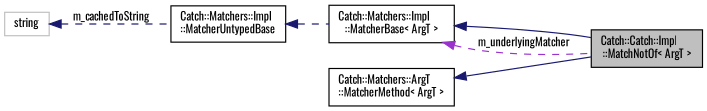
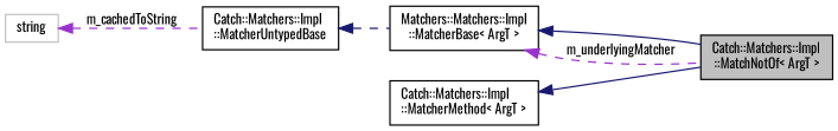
  digraph {
    fontname=Oswald
    rankdir=LR
    node [color=black fillcolor=white fontname=Oswald fontsize=10 shape=record style=filled]
    edge [color=midnightblue dir=back fontname=Oswald fontsize=10 labelfontname=Helvetica labelfontsize=10 style=dashed]
-   n1 [fillcolor=grey75 fontcolor=black height=0.2 label="Catch::Catch::Impl\l::MatchNotOf\< ArgT \>" width=0.4]
-   n2 [height=0.2 label="Catch::Matchers::Impl\l::MatcherBase\< ArgT \>" width=0.4]
+   n1 [fillcolor=grey75 fontcolor=black height=0.2 label="Catch::Matchers::Impl\l::MatchNotOf\< ArgT \>" width=0.4]
+   n2 [height=0.2 label="Matchers::Matchers::Impl\l::MatcherBase\< ArgT \>" width=0.4]
    n3 [height=0.2 label="Catch::Matchers::Impl\l::MatcherUntypedBase" width=0.4]
    n4 [color=grey75 height=0.2 label=string width=0.4]
-   n5 [height=0.2 label="Catch::Matchers::ArgT\l::MatcherMethod\< ArgT \>" width=0.4]
+   n5 [height=0.2 label="Catch::Matchers::Impl\l::MatcherMethod\< ArgT \>" width=0.4]
    n2 -> n1 [style=solid]
    n2 -> n1 [color=darkorchid3 label=" m_underlyingMatcher"]
    n3 -> n2
-   n4 -> n3 [label=" m_cachedToString"]
+   n4 -> n3 [color=darkorchid3 label=" m_cachedToString"]
    n5 -> n1 [style=solid]
  }
